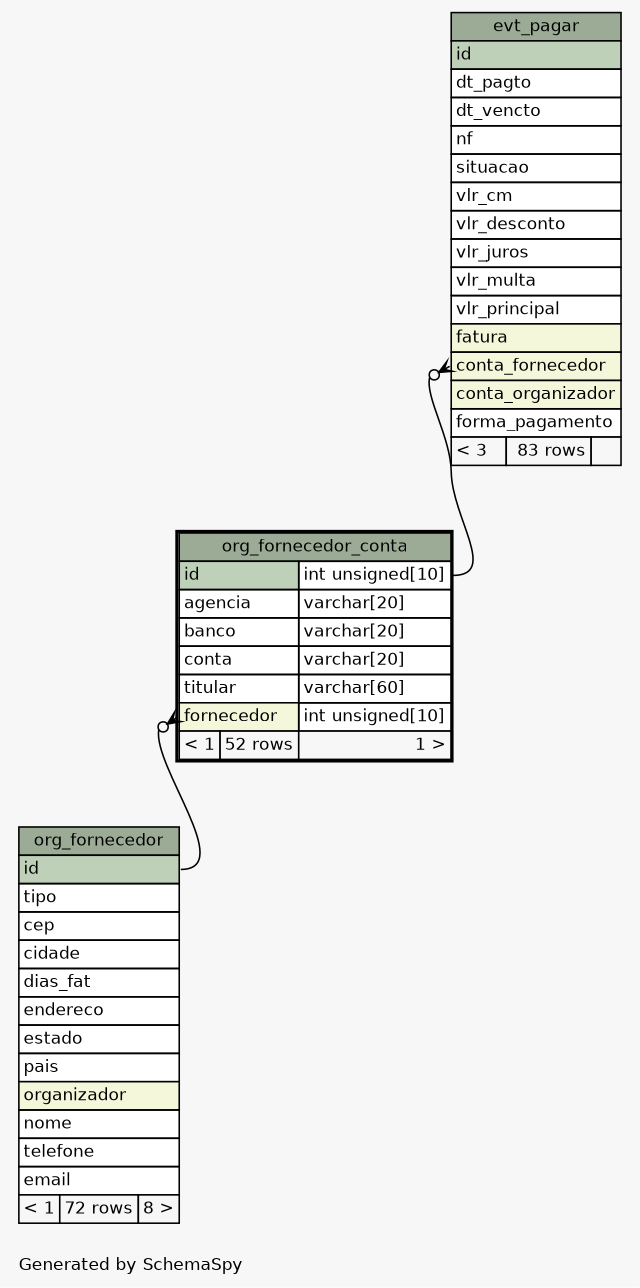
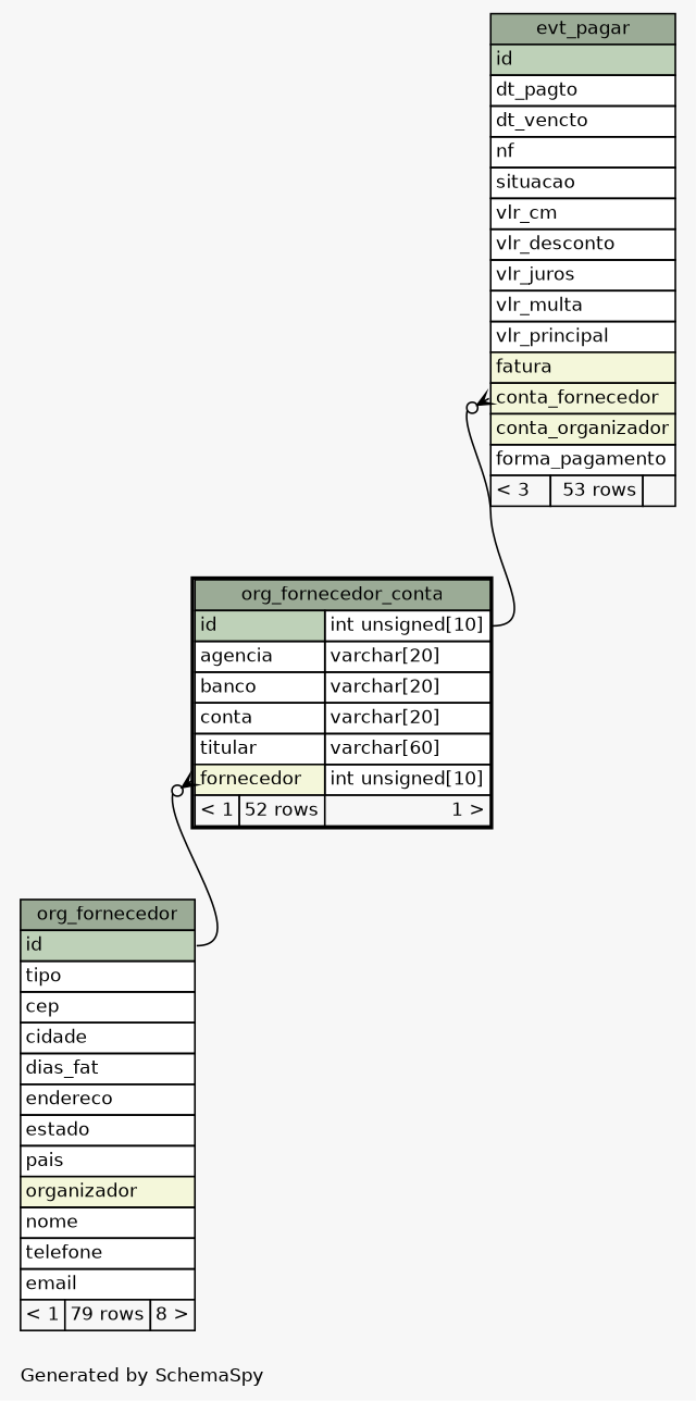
  digraph {
    bgcolor="#f7f7f7"
    fontname=Helvetica
    fontsize=11
    label="\nGenerated by SchemaSpy"
    labeljust=l
    nodesep=0.18
    rankdir=TB
    ranksep=0.46
    node [fontname=Helvetica fontsize=11 shape=plaintext]
    edge [arrowhead=none arrowsize=0.8 arrowtail=crowodot dir=back]
-   n1 [label=<     <TABLE BORDER="0" CELLBORDER="1" CELLSPACING="0" BGCOLOR="#ffffff">       <TR><TD COLSPAN="3" BGCOLOR="#9bab96" ALIGN="CENTER">evt_pagar</TD></TR>       <TR><TD PORT="id" COLSPAN="3" BGCOLOR="#bed1b8" ALIGN="LEFT">id</TD></TR>       <TR><TD PORT="dt_pagto" COLSPAN="3" ALIGN="LEFT">dt_pagto</TD></TR>       <TR><TD PORT="dt_vencto" COLSPAN="3" ALIGN="LEFT">dt_vencto</TD></TR>       <TR><TD PORT="nf" COLSPAN="3" ALIGN="LEFT">nf</TD></TR>       <TR><TD PORT="situacao" COLSPAN="3" ALIGN="LEFT">situacao</TD></TR>       <TR><TD PORT="vlr_cm" COLSPAN="3" ALIGN="LEFT">vlr_cm</TD></TR>       <TR><TD PORT="vlr_desconto" COLSPAN="3" ALIGN="LEFT">vlr_desconto</TD></TR>       <TR><TD PORT="vlr_juros" COLSPAN="3" ALIGN="LEFT">vlr_juros</TD></TR>       <TR><TD PORT="vlr_multa" COLSPAN="3" ALIGN="LEFT">vlr_multa</TD></TR>       <TR><TD PORT="vlr_principal" COLSPAN="3" ALIGN="LEFT">vlr_principal</TD></TR>       <TR><TD PORT="fatura" COLSPAN="3" BGCOLOR="#f4f7da" ALIGN="LEFT">fatura</TD></TR>       <TR><TD PORT="conta_fornecedor" COLSPAN="3" BGCOLOR="#f4f7da" ALIGN="LEFT">conta_fornecedor</TD></TR>       <TR><TD PORT="conta_organizador" COLSPAN="3" BGCOLOR="#f4f7da" ALIGN="LEFT">conta_organizador</TD></TR>       <TR><TD PORT="forma_pagamento" COLSPAN="3" ALIGN="LEFT">forma_pagamento</TD></TR>       <TR><TD ALIGN="LEFT" BGCOLOR="#f7f7f7">&lt; 3</TD><TD ALIGN="RIGHT" BGCOLOR="#f7f7f7">83 rows</TD><TD ALIGN="RIGHT" BGCOLOR="#f7f7f7">  </TD></TR>     </TABLE>>]
+   n1 [label=<     <TABLE BORDER="0" CELLBORDER="1" CELLSPACING="0" BGCOLOR="#ffffff">       <TR><TD COLSPAN="3" BGCOLOR="#9bab96" ALIGN="CENTER">evt_pagar</TD></TR>       <TR><TD PORT="id" COLSPAN="3" BGCOLOR="#bed1b8" ALIGN="LEFT">id</TD></TR>       <TR><TD PORT="dt_pagto" COLSPAN="3" ALIGN="LEFT">dt_pagto</TD></TR>       <TR><TD PORT="dt_vencto" COLSPAN="3" ALIGN="LEFT">dt_vencto</TD></TR>       <TR><TD PORT="nf" COLSPAN="3" ALIGN="LEFT">nf</TD></TR>       <TR><TD PORT="situacao" COLSPAN="3" ALIGN="LEFT">situacao</TD></TR>       <TR><TD PORT="vlr_cm" COLSPAN="3" ALIGN="LEFT">vlr_cm</TD></TR>       <TR><TD PORT="vlr_desconto" COLSPAN="3" ALIGN="LEFT">vlr_desconto</TD></TR>       <TR><TD PORT="vlr_juros" COLSPAN="3" ALIGN="LEFT">vlr_juros</TD></TR>       <TR><TD PORT="vlr_multa" COLSPAN="3" ALIGN="LEFT">vlr_multa</TD></TR>       <TR><TD PORT="vlr_principal" COLSPAN="3" ALIGN="LEFT">vlr_principal</TD></TR>       <TR><TD PORT="fatura" COLSPAN="3" BGCOLOR="#f4f7da" ALIGN="LEFT">fatura</TD></TR>       <TR><TD PORT="conta_fornecedor" COLSPAN="3" BGCOLOR="#f4f7da" ALIGN="LEFT">conta_fornecedor</TD></TR>       <TR><TD PORT="conta_organizador" COLSPAN="3" BGCOLOR="#f4f7da" ALIGN="LEFT">conta_organizador</TD></TR>       <TR><TD PORT="forma_pagamento" COLSPAN="3" ALIGN="LEFT">forma_pagamento</TD></TR>       <TR><TD ALIGN="LEFT" BGCOLOR="#f7f7f7">&lt; 3</TD><TD ALIGN="RIGHT" BGCOLOR="#f7f7f7">53 rows</TD><TD ALIGN="RIGHT" BGCOLOR="#f7f7f7">  </TD></TR>     </TABLE>>]
    n2 [label=<     <TABLE BORDER="2" CELLBORDER="1" CELLSPACING="0" BGCOLOR="#ffffff">       <TR><TD COLSPAN="3" BGCOLOR="#9bab96" ALIGN="CENTER">org_fornecedor_conta</TD></TR>       <TR><TD PORT="id" COLSPAN="2" BGCOLOR="#bed1b8" ALIGN="LEFT">id</TD><TD PORT="id.type" ALIGN="LEFT">int unsigned[10]</TD></TR>       <TR><TD PORT="agencia" COLSPAN="2" ALIGN="LEFT">agencia</TD><TD PORT="agencia.type" ALIGN="LEFT">varchar[20]</TD></TR>       <TR><TD PORT="banco" COLSPAN="2" ALIGN="LEFT">banco</TD><TD PORT="banco.type" ALIGN="LEFT">varchar[20]</TD></TR>       <TR><TD PORT="conta" COLSPAN="2" ALIGN="LEFT">conta</TD><TD PORT="conta.type" ALIGN="LEFT">varchar[20]</TD></TR>       <TR><TD PORT="titular" COLSPAN="2" ALIGN="LEFT">titular</TD><TD PORT="titular.type" ALIGN="LEFT">varchar[60]</TD></TR>       <TR><TD PORT="fornecedor" COLSPAN="2" BGCOLOR="#f4f7da" ALIGN="LEFT">fornecedor</TD><TD PORT="fornecedor.type" ALIGN="LEFT">int unsigned[10]</TD></TR>       <TR><TD ALIGN="LEFT" BGCOLOR="#f7f7f7">&lt; 1</TD><TD ALIGN="RIGHT" BGCOLOR="#f7f7f7">52 rows</TD><TD ALIGN="RIGHT" BGCOLOR="#f7f7f7">1 &gt;</TD></TR>     </TABLE>>]
-   n3 [label=<     <TABLE BORDER="0" CELLBORDER="1" CELLSPACING="0" BGCOLOR="#ffffff">       <TR><TD COLSPAN="3" BGCOLOR="#9bab96" ALIGN="CENTER">org_fornecedor</TD></TR>       <TR><TD PORT="id" COLSPAN="3" BGCOLOR="#bed1b8" ALIGN="LEFT">id</TD></TR>       <TR><TD PORT="tipo" COLSPAN="3" ALIGN="LEFT">tipo</TD></TR>       <TR><TD PORT="cep" COLSPAN="3" ALIGN="LEFT">cep</TD></TR>       <TR><TD PORT="cidade" COLSPAN="3" ALIGN="LEFT">cidade</TD></TR>       <TR><TD PORT="dias_fat" COLSPAN="3" ALIGN="LEFT">dias_fat</TD></TR>       <TR><TD PORT="endereco" COLSPAN="3" ALIGN="LEFT">endereco</TD></TR>       <TR><TD PORT="estado" COLSPAN="3" ALIGN="LEFT">estado</TD></TR>       <TR><TD PORT="pais" COLSPAN="3" ALIGN="LEFT">pais</TD></TR>       <TR><TD PORT="organizador" COLSPAN="3" BGCOLOR="#f4f7da" ALIGN="LEFT">organizador</TD></TR>       <TR><TD PORT="nome" COLSPAN="3" ALIGN="LEFT">nome</TD></TR>       <TR><TD PORT="telefone" COLSPAN="3" ALIGN="LEFT">telefone</TD></TR>       <TR><TD PORT="email" COLSPAN="3" ALIGN="LEFT">email</TD></TR>       <TR><TD ALIGN="LEFT" BGCOLOR="#f7f7f7">&lt; 1</TD><TD ALIGN="RIGHT" BGCOLOR="#f7f7f7">72 rows</TD><TD ALIGN="RIGHT" BGCOLOR="#f7f7f7">8 &gt;</TD></TR>     </TABLE>>]
+   n3 [label=<     <TABLE BORDER="0" CELLBORDER="1" CELLSPACING="0" BGCOLOR="#ffffff">       <TR><TD COLSPAN="3" BGCOLOR="#9bab96" ALIGN="CENTER">org_fornecedor</TD></TR>       <TR><TD PORT="id" COLSPAN="3" BGCOLOR="#bed1b8" ALIGN="LEFT">id</TD></TR>       <TR><TD PORT="tipo" COLSPAN="3" ALIGN="LEFT">tipo</TD></TR>       <TR><TD PORT="cep" COLSPAN="3" ALIGN="LEFT">cep</TD></TR>       <TR><TD PORT="cidade" COLSPAN="3" ALIGN="LEFT">cidade</TD></TR>       <TR><TD PORT="dias_fat" COLSPAN="3" ALIGN="LEFT">dias_fat</TD></TR>       <TR><TD PORT="endereco" COLSPAN="3" ALIGN="LEFT">endereco</TD></TR>       <TR><TD PORT="estado" COLSPAN="3" ALIGN="LEFT">estado</TD></TR>       <TR><TD PORT="pais" COLSPAN="3" ALIGN="LEFT">pais</TD></TR>       <TR><TD PORT="organizador" COLSPAN="3" BGCOLOR="#f4f7da" ALIGN="LEFT">organizador</TD></TR>       <TR><TD PORT="nome" COLSPAN="3" ALIGN="LEFT">nome</TD></TR>       <TR><TD PORT="telefone" COLSPAN="3" ALIGN="LEFT">telefone</TD></TR>       <TR><TD PORT="email" COLSPAN="3" ALIGN="LEFT">email</TD></TR>       <TR><TD ALIGN="LEFT" BGCOLOR="#f7f7f7">&lt; 1</TD><TD ALIGN="RIGHT" BGCOLOR="#f7f7f7">79 rows</TD><TD ALIGN="RIGHT" BGCOLOR="#f7f7f7">8 &gt;</TD></TR>     </TABLE>>]
    n1 -> n2 [headport="id.type:e" tailport="conta_fornecedor:w"]
    n2 -> n3 [headport="id:e" tailport="fornecedor:w"]
  }
